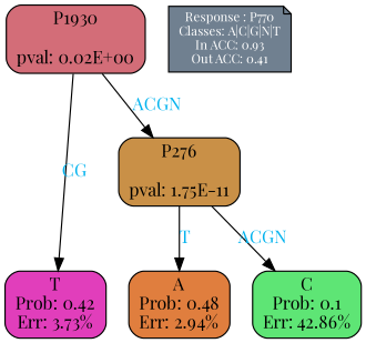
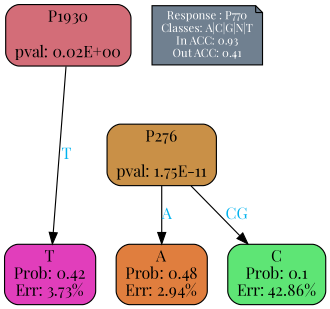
  digraph {
    fontname="Playfair Display"
    ranksep=equally
    splines=polylines
    node [color=black fontname="Playfair Display" shape=box style="filled, rounded"]
    edge [fontcolor=deepskyblue2 fontname="Playfair Display"]
    n1 [fillcolor="#e07e3e" label="A\nProb: 0.48\nErr: 2.94%"]
    n2 [fillcolor="#5ee575" label="C\nProb: 0.1\nErr: 42.86%"]
    n3 [fillcolor="#e13ebb" label="T\nProb: 0.42\nErr: 3.73%"]
    n4 [align=left fillcolor=slategray fontcolor=white fontsize=10 label="Response : P770\nClasses: A|C|G|N|T\nIn ACC: 0.93\nOut ACC: 0.41\n" shape=note style=filled]
    n5 [fillcolor="#d36d78" label="P1930\n\npval: 0.02E+00"]
    n6 [fillcolor="#c99047" label="P276\n\npval: 1.75E-11"]
    subgraph sub_1 {
      rank=same
      n1
      n2
      n3
    }
    subgraph sub_2 {
      rank=same
      n4
      n5
    }
-   n5 -> n3 [label=CG]
-   n5 -> n6 [label=ACGN]
-   n6 -> n1 [label=T]
-   n6 -> n2 [label=ACGN]
+   n5 -> n3 [label=T]
+   n6 -> n1 [label=A]
+   n6 -> n2 [label=CG]
  }
